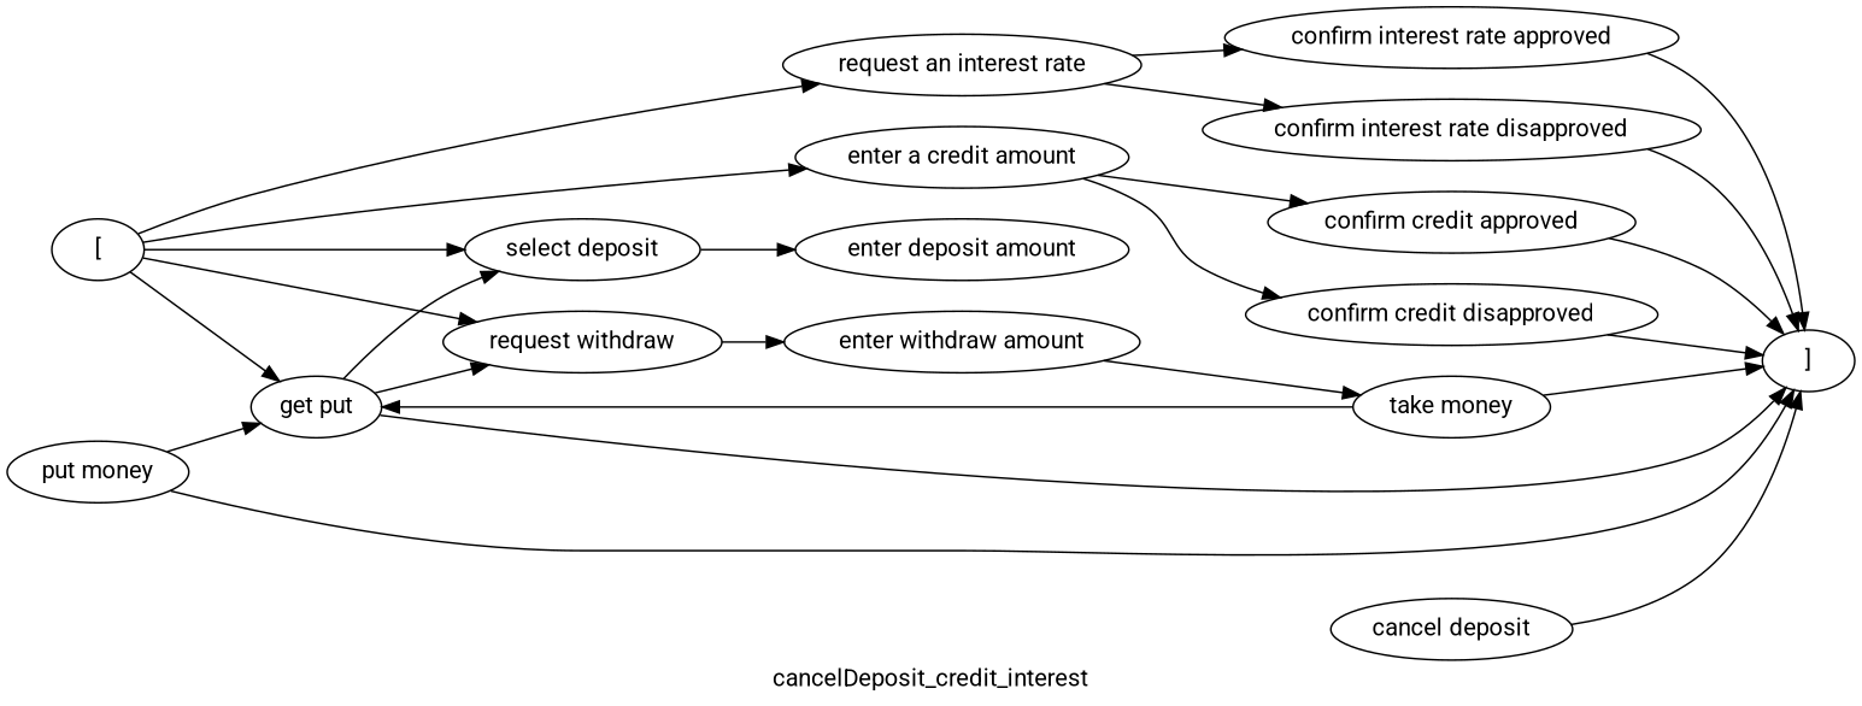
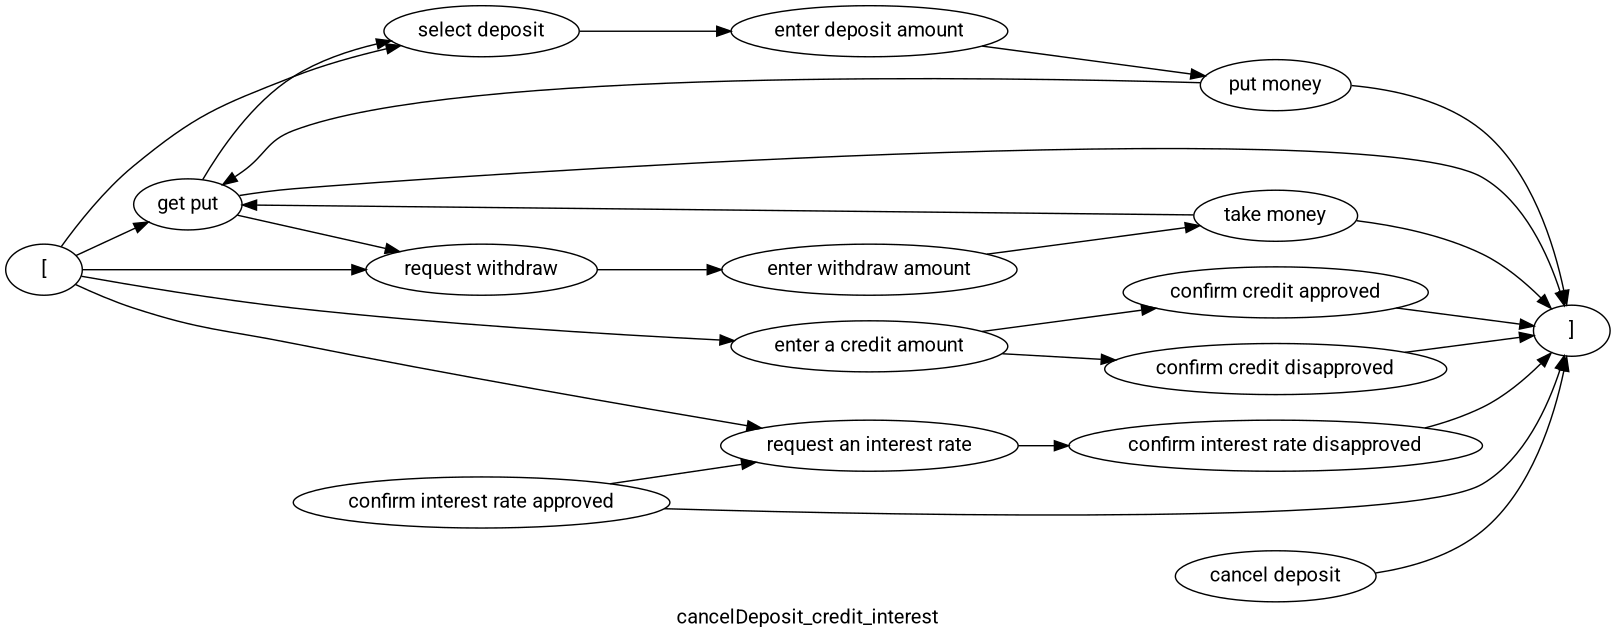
  digraph {
    fontname=Roboto
    label=cancelDeposit_credit_interest
    rankdir=LR
    node [fontname=Roboto]
    edge [fontname=Roboto]
    n1 [label="get put"]
    n2 [label="]"]
    n3 [label="select deposit"]
    n4 [label="request withdraw"]
    n5 [label="enter deposit amount"]
    n6 [label="enter withdraw amount"]
    n7 [label="["]
    n8 [label="enter a credit amount"]
    n9 [label="request an interest rate"]
    n10 [label="confirm credit approved"]
    n11 [label="confirm credit disapproved"]
    n12 [label="confirm interest rate approved"]
    n13 [label="confirm interest rate disapproved"]
    n14 [label="put money"]
    n15 [label="cancel deposit"]
    n16 [label="take money"]
    n1 -> n2
    n1 -> n3
    n1 -> n4
    n3 -> n5
    n4 -> n6
+   n5 -> n14
    n6 -> n16
    n7 -> n1
    n7 -> n3
    n7 -> n4
    n7 -> n8
    n7 -> n9
    n8 -> n10
    n8 -> n11
-   n9 -> n12
+   n12 -> n9
    n9 -> n13
    n10 -> n2
    n11 -> n2
    n12 -> n2
    n13 -> n2
    n14 -> n1
    n14 -> n2
    n15 -> n2
    n16 -> n1
    n16 -> n2
  }
